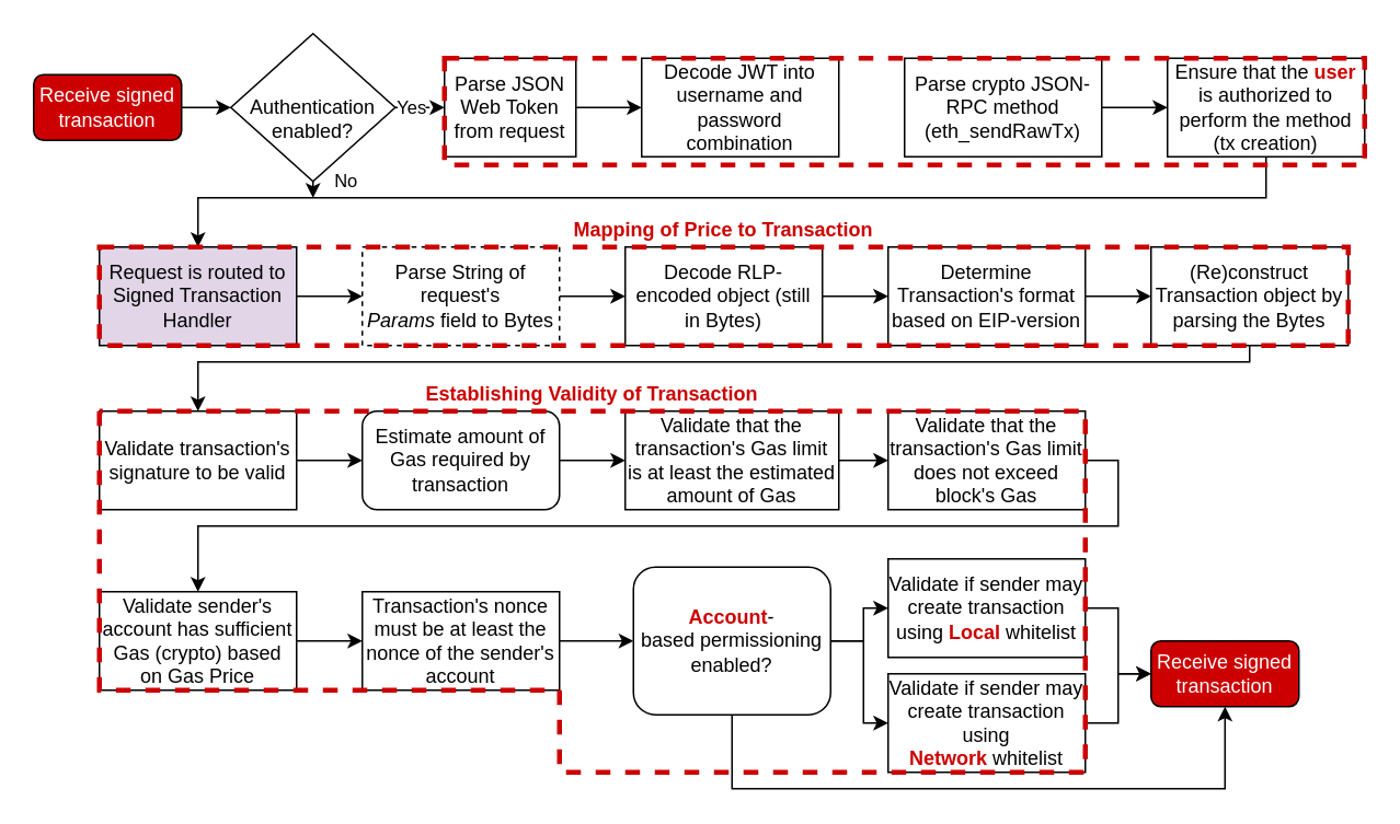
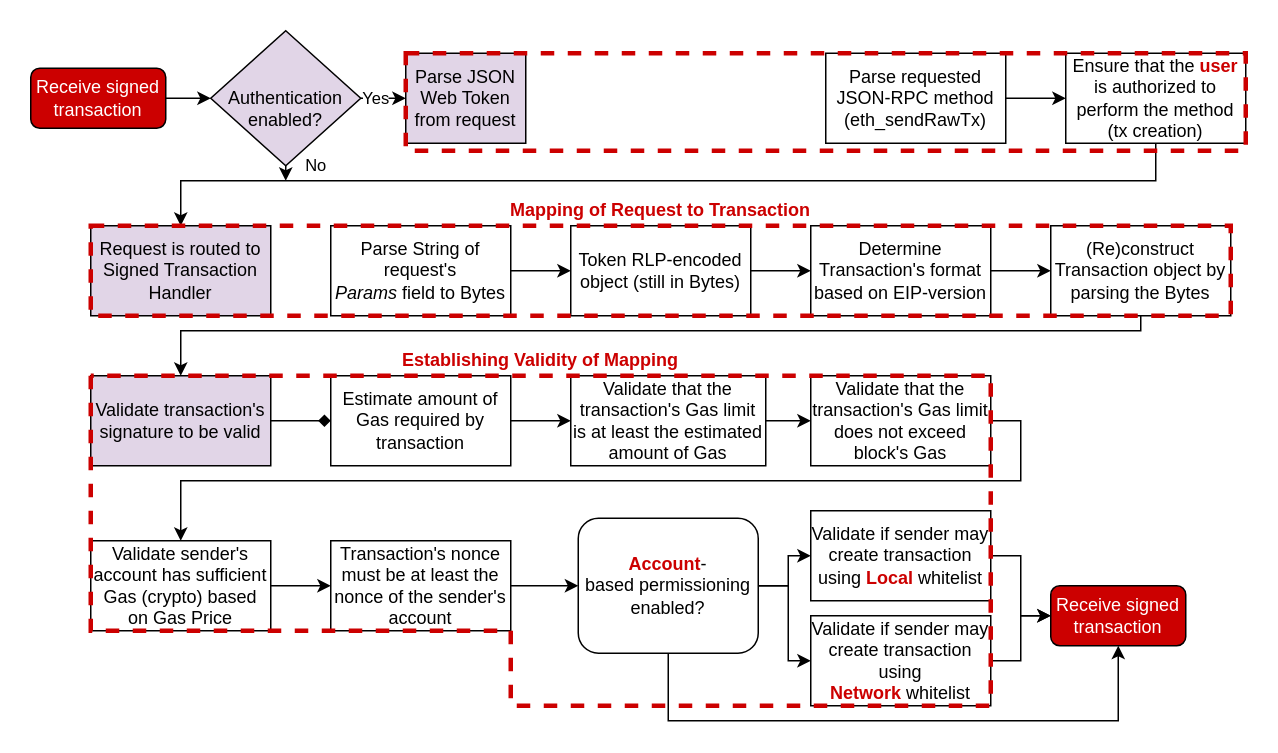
  <mxCell id="0" />
  <mxCell id="1" parent="0" />
  <mxCell id="2" style="edgeStyle=orthogonalEdgeStyle;rounded=0;orthogonalLoop=1;jettySize=auto;html=1;exitX=1;exitY=0.5;exitDx=0;exitDy=0;entryX=0;entryY=0.5;entryDx=0;entryDy=0;" edge="1" parent="1" source="3" target="8"><mxGeometry relative="1" as="geometry" /></mxCell>
  <mxCell id="3" value="Receive signed transaction" style="rounded=1;whiteSpace=wrap;html=1;fillColor=#CC0000;fontColor=#FFFFFF;" vertex="1" parent="1"><mxGeometry x="20" y="45" width="90" height="40" as="geometry" /></mxCell>
- <mxCell id="4" style="edgeStyle=orthogonalEdgeStyle;rounded=0;orthogonalLoop=1;jettySize=auto;html=1;exitX=1;exitY=0.5;exitDx=0;exitDy=0;entryX=0;entryY=0.5;entryDx=0;entryDy=0;" edge="1" parent="1" source="5" target="17"><mxGeometry relative="1" as="geometry" /></mxCell>
  <mxCell id="5" value="Request is routed to Signed Transaction Handler" style="rounded=0;whiteSpace=wrap;html=1;fillColor=#e1d5e7;" vertex="1" parent="1"><mxGeometry x="60" y="150" width="120" height="60" as="geometry" /></mxCell>
- <mxCell id="6" value="Yes" style="edgeStyle=orthogonalEdgeStyle;rounded=0;orthogonalLoop=1;jettySize=auto;html=1;exitX=1;exitY=0.5;exitDx=0;exitDy=0;entryX=0;entryY=0.5;entryDx=0;entryDy=0;dashed=1;" edge="1" parent="1" source="8" target="10"><mxGeometry x="-0.333" relative="1" as="geometry"><mxPoint as="offset" /></mxGeometry></mxCell>
+ <mxCell id="6" value="Yes" style="edgeStyle=orthogonalEdgeStyle;rounded=0;orthogonalLoop=1;jettySize=auto;html=1;exitX=1;exitY=0.5;exitDx=0;exitDy=0;entryX=0;entryY=0.5;entryDx=0;entryDy=0;" edge="1" parent="1" source="8" target="10"><mxGeometry x="-0.333" relative="1" as="geometry"><mxPoint as="offset" /></mxGeometry></mxCell>
  <mxCell id="7" value="No" style="edgeStyle=orthogonalEdgeStyle;rounded=0;orthogonalLoop=1;jettySize=auto;html=1;exitX=0.5;exitY=1;exitDx=0;exitDy=0;" edge="1" parent="1" source="8"><mxGeometry x="-1" y="20" relative="1" as="geometry"><mxPoint x="190" y="120" as="targetPoint" /><mxPoint as="offset" /></mxGeometry></mxCell>
- <mxCell id="8" value="&lt;br&gt;Authentication enabled?" style="rhombus;whiteSpace=wrap;html=1;" vertex="1" parent="1"><mxGeometry x="140" y="20" width="100" height="90" as="geometry" /></mxCell>
- <mxCell id="9" style="edgeStyle=orthogonalEdgeStyle;rounded=0;orthogonalLoop=1;jettySize=auto;html=1;exitX=1;exitY=0.5;exitDx=0;exitDy=0;entryX=0;entryY=0.5;entryDx=0;entryDy=0;" edge="1" parent="1" source="10" target="11"><mxGeometry relative="1" as="geometry" /></mxCell>
- <mxCell id="10" value="Parse JSON Web Token from request" style="rounded=0;whiteSpace=wrap;html=1;" vertex="1" parent="1"><mxGeometry x="270" y="35" width="80" height="60" as="geometry" /></mxCell>
- <mxCell id="11" value="Decode JWT into username and password combination" style="rounded=0;whiteSpace=wrap;html=1;" vertex="1" parent="1"><mxGeometry x="390" y="35" width="120" height="60" as="geometry" /></mxCell>
+ <mxCell id="8" value="&lt;br&gt;Authentication enabled?" style="rhombus;whiteSpace=wrap;html=1;fillColor=#e1d5e7;" vertex="1" parent="1"><mxGeometry x="140" y="20" width="100" height="90" as="geometry" /></mxCell>
+ <mxCell id="10" value="Parse JSON Web Token from request" style="rounded=0;whiteSpace=wrap;html=1;fillColor=#e1d5e7;" vertex="1" parent="1"><mxGeometry x="270" y="35" width="80" height="60" as="geometry" /></mxCell>
  <mxCell id="12" style="edgeStyle=orthogonalEdgeStyle;rounded=0;orthogonalLoop=1;jettySize=auto;html=1;exitX=1;exitY=0.5;exitDx=0;exitDy=0;entryX=0;entryY=0.5;entryDx=0;entryDy=0;" edge="1" parent="1" source="13" target="15"><mxGeometry relative="1" as="geometry" /></mxCell>
- <mxCell id="13" value="Parse crypto JSON-RPC method (eth_sendRawTx)" style="rounded=0;whiteSpace=wrap;html=1;" vertex="1" parent="1"><mxGeometry x="550" y="35" width="120" height="60" as="geometry" /></mxCell>
+ <mxCell id="13" value="Parse requested JSON-RPC method (eth_sendRawTx)" style="rounded=0;whiteSpace=wrap;html=1;" vertex="1" parent="1"><mxGeometry x="550" y="35" width="120" height="60" as="geometry" /></mxCell>
  <mxCell id="14" style="edgeStyle=orthogonalEdgeStyle;rounded=0;orthogonalLoop=1;jettySize=auto;html=1;exitX=0.5;exitY=1;exitDx=0;exitDy=0;entryX=0.5;entryY=0;entryDx=0;entryDy=0;" edge="1" parent="1" source="15" target="5"><mxGeometry relative="1" as="geometry"><Array as="points"><mxPoint x="770" y="120" /><mxPoint x="120" y="120" /></Array></mxGeometry></mxCell>
  <mxCell id="15" value="Ensure that the &lt;b&gt;&lt;font color=&quot;#cc0000&quot;&gt;user &lt;/font&gt;&lt;/b&gt;is authorized to perform the method (tx creation)" style="rounded=0;whiteSpace=wrap;html=1;" vertex="1" parent="1"><mxGeometry x="710" y="35" width="120" height="60" as="geometry" /></mxCell>
  <mxCell id="16" style="edgeStyle=orthogonalEdgeStyle;rounded=0;orthogonalLoop=1;jettySize=auto;html=1;exitX=1;exitY=0.5;exitDx=0;exitDy=0;entryX=0;entryY=0.5;entryDx=0;entryDy=0;" edge="1" parent="1" source="17" target="19"><mxGeometry relative="1" as="geometry" /></mxCell>
- <mxCell id="17" value="Parse String of request's &lt;i&gt;Params&lt;/i&gt;&amp;nbsp;field to Bytes" style="rounded=0;whiteSpace=wrap;html=1;dashed=1;" vertex="1" parent="1"><mxGeometry x="220" y="150" width="120" height="60" as="geometry" /></mxCell>
+ <mxCell id="17" value="Parse String of request's &lt;i&gt;Params&lt;/i&gt;&amp;nbsp;field to Bytes" style="rounded=0;whiteSpace=wrap;html=1;" vertex="1" parent="1"><mxGeometry x="220" y="150" width="120" height="60" as="geometry" /></mxCell>
  <mxCell id="18" style="edgeStyle=orthogonalEdgeStyle;rounded=0;orthogonalLoop=1;jettySize=auto;html=1;exitX=1;exitY=0.5;exitDx=0;exitDy=0;entryX=0;entryY=0.5;entryDx=0;entryDy=0;" edge="1" parent="1" source="19" target="21"><mxGeometry relative="1" as="geometry" /></mxCell>
- <mxCell id="19" value="Decode RLP-encoded object (still in Bytes)" style="rounded=0;whiteSpace=wrap;html=1;" vertex="1" parent="1"><mxGeometry x="380" y="150" width="120" height="60" as="geometry" /></mxCell>
+ <mxCell id="19" value="Token RLP-encoded object (still in Bytes)" style="rounded=0;whiteSpace=wrap;html=1;" vertex="1" parent="1"><mxGeometry x="380" y="150" width="120" height="60" as="geometry" /></mxCell>
  <mxCell id="20" style="edgeStyle=orthogonalEdgeStyle;rounded=0;orthogonalLoop=1;jettySize=auto;html=1;exitX=1;exitY=0.5;exitDx=0;exitDy=0;" edge="1" parent="1" source="21" target="23"><mxGeometry relative="1" as="geometry" /></mxCell>
  <mxCell id="21" value="Determine Transaction's format based on EIP-version" style="rounded=0;whiteSpace=wrap;html=1;" vertex="1" parent="1"><mxGeometry x="540" y="150" width="120" height="60" as="geometry" /></mxCell>
  <mxCell id="22" style="edgeStyle=orthogonalEdgeStyle;rounded=0;orthogonalLoop=1;jettySize=auto;html=1;exitX=0.5;exitY=1;exitDx=0;exitDy=0;entryX=0.5;entryY=0;entryDx=0;entryDy=0;" edge="1" parent="1" source="23" target="25"><mxGeometry relative="1" as="geometry"><Array as="points"><mxPoint x="760" y="220" /><mxPoint x="120" y="220" /></Array></mxGeometry></mxCell>
  <mxCell id="23" value="(Re)construct Transaction object by parsing the Bytes" style="rounded=0;whiteSpace=wrap;html=1;" vertex="1" parent="1"><mxGeometry x="700" y="150" width="120" height="60" as="geometry" /></mxCell>
- <mxCell id="24" style="edgeStyle=orthogonalEdgeStyle;rounded=0;orthogonalLoop=1;jettySize=auto;html=1;exitX=1;exitY=0.5;exitDx=0;exitDy=0;entryX=0;entryY=0.5;entryDx=0;entryDy=0;" edge="1" parent="1" source="25" target="27"><mxGeometry relative="1" as="geometry" /></mxCell>
- <mxCell id="25" value="Validate transaction's signature to be valid" style="rounded=0;whiteSpace=wrap;html=1;" vertex="1" parent="1"><mxGeometry x="60" y="250" width="120" height="60" as="geometry" /></mxCell>
+ <mxCell id="24" style="edgeStyle=orthogonalEdgeStyle;rounded=0;orthogonalLoop=1;jettySize=auto;html=1;exitX=1;exitY=0.5;exitDx=0;exitDy=0;entryX=0;entryY=0.5;entryDx=0;entryDy=0;endArrow=diamond;" edge="1" parent="1" source="25" target="27"><mxGeometry relative="1" as="geometry" /></mxCell>
+ <mxCell id="25" value="Validate transaction's signature to be valid" style="rounded=0;whiteSpace=wrap;html=1;fillColor=#e1d5e7;" vertex="1" parent="1"><mxGeometry x="60" y="250" width="120" height="60" as="geometry" /></mxCell>
  <mxCell id="26" style="edgeStyle=orthogonalEdgeStyle;rounded=0;orthogonalLoop=1;jettySize=auto;html=1;exitX=1;exitY=0.5;exitDx=0;exitDy=0;entryX=0;entryY=0.5;entryDx=0;entryDy=0;" edge="1" parent="1" source="27" target="29"><mxGeometry relative="1" as="geometry" /></mxCell>
- <mxCell id="27" value="Estimate amount of Gas required by transaction" style="whiteSpace=wrap;html=1;rounded=1;" vertex="1" parent="1"><mxGeometry x="220" y="250" width="120" height="60" as="geometry" /></mxCell>
+ <mxCell id="27" value="Estimate amount of Gas required by transaction" style="rounded=0;whiteSpace=wrap;html=1;" vertex="1" parent="1"><mxGeometry x="220" y="250" width="120" height="60" as="geometry" /></mxCell>
  <mxCell id="28" style="edgeStyle=orthogonalEdgeStyle;rounded=0;orthogonalLoop=1;jettySize=auto;html=1;exitX=1;exitY=0.5;exitDx=0;exitDy=0;entryX=0;entryY=0.5;entryDx=0;entryDy=0;" edge="1" parent="1" source="29" target="31"><mxGeometry relative="1" as="geometry" /></mxCell>
  <mxCell id="29" value="Validate that the transaction's Gas limit is at least the estimated amount of Gas" style="rounded=0;whiteSpace=wrap;html=1;" vertex="1" parent="1"><mxGeometry x="380" y="250" width="130" height="60" as="geometry" /></mxCell>
  <mxCell id="30" style="edgeStyle=orthogonalEdgeStyle;rounded=0;orthogonalLoop=1;jettySize=auto;html=1;exitX=1;exitY=0.5;exitDx=0;exitDy=0;" edge="1" parent="1" source="31" target="33"><mxGeometry relative="1" as="geometry"><mxPoint x="120" y="350" as="targetPoint" /><Array as="points"><mxPoint x="680" y="280" /><mxPoint x="680" y="320" /><mxPoint x="120" y="320" /></Array></mxGeometry></mxCell>
  <mxCell id="31" value="Validate that the transaction's Gas limit does not exceed block's Gas" style="rounded=0;whiteSpace=wrap;html=1;" vertex="1" parent="1"><mxGeometry x="540" y="250" width="120" height="60" as="geometry" /></mxCell>
  <mxCell id="32" style="edgeStyle=orthogonalEdgeStyle;rounded=0;orthogonalLoop=1;jettySize=auto;html=1;exitX=1;exitY=0.5;exitDx=0;exitDy=0;" edge="1" parent="1" source="33" target="35"><mxGeometry relative="1" as="geometry" /></mxCell>
  <mxCell id="33" value="Validate sender's account has sufficient Gas (crypto) based on Gas Price" style="rounded=0;whiteSpace=wrap;html=1;" vertex="1" parent="1"><mxGeometry x="60" y="360" width="120" height="60" as="geometry" /></mxCell>
  <mxCell id="34" style="edgeStyle=orthogonalEdgeStyle;rounded=0;orthogonalLoop=1;jettySize=auto;html=1;exitX=1;exitY=0.5;exitDx=0;exitDy=0;entryX=0;entryY=0.5;entryDx=0;entryDy=0;" edge="1" parent="1" source="35" target="39"><mxGeometry relative="1" as="geometry" /></mxCell>
  <mxCell id="35" value="Transaction's nonce must be at least the nonce of the sender's account" style="rounded=0;whiteSpace=wrap;html=1;" vertex="1" parent="1"><mxGeometry x="220" y="360" width="120" height="60" as="geometry" /></mxCell>
  <mxCell id="36" style="edgeStyle=orthogonalEdgeStyle;rounded=0;orthogonalLoop=1;jettySize=auto;html=1;exitX=0.5;exitY=1;exitDx=0;exitDy=0;entryX=0.5;entryY=1;entryDx=0;entryDy=0;" edge="1" parent="1" source="39" target="44"><mxGeometry relative="1" as="geometry"><Array as="points"><mxPoint x="445" y="480" /><mxPoint x="745" y="480" /></Array></mxGeometry></mxCell>
  <mxCell id="37" style="edgeStyle=orthogonalEdgeStyle;rounded=0;orthogonalLoop=1;jettySize=auto;html=1;exitX=1;exitY=0.5;exitDx=0;exitDy=0;entryX=0;entryY=0.5;entryDx=0;entryDy=0;" edge="1" parent="1" source="39" target="41"><mxGeometry relative="1" as="geometry" /></mxCell>
  <mxCell id="38" style="edgeStyle=orthogonalEdgeStyle;rounded=0;orthogonalLoop=1;jettySize=auto;html=1;exitX=1;exitY=0.5;exitDx=0;exitDy=0;entryX=0;entryY=0.5;entryDx=0;entryDy=0;" edge="1" parent="1" source="39" target="43"><mxGeometry relative="1" as="geometry" /></mxCell>
  <mxCell id="39" value="&lt;b&gt;&lt;font color=&quot;#cc0000&quot;&gt;Account&lt;/font&gt;&lt;/b&gt;-&lt;br&gt;based permissioning enabled?" style="whiteSpace=wrap;html=1;rounded=1;" vertex="1" parent="1"><mxGeometry x="385" y="345" width="120" height="90" as="geometry" /></mxCell>
  <mxCell id="40" style="edgeStyle=orthogonalEdgeStyle;rounded=0;orthogonalLoop=1;jettySize=auto;html=1;exitX=1;exitY=0.5;exitDx=0;exitDy=0;entryX=0;entryY=0.5;entryDx=0;entryDy=0;" edge="1" parent="1" source="41" target="44"><mxGeometry relative="1" as="geometry" /></mxCell>
  <mxCell id="41" value="Validate if sender may create transaction using &lt;font color=&quot;#cc0000&quot;&gt;&lt;b&gt;Local&lt;/b&gt;&amp;nbsp;&lt;/font&gt;whitelist" style="rounded=0;whiteSpace=wrap;html=1;" vertex="1" parent="1"><mxGeometry x="540" y="340" width="120" height="60" as="geometry" /></mxCell>
  <mxCell id="42" style="edgeStyle=orthogonalEdgeStyle;rounded=0;orthogonalLoop=1;jettySize=auto;html=1;exitX=1;exitY=0.5;exitDx=0;exitDy=0;entryX=0;entryY=0.5;entryDx=0;entryDy=0;" edge="1" parent="1" source="43" target="44"><mxGeometry relative="1" as="geometry" /></mxCell>
  <mxCell id="43" value="Validate if sender may create transaction using &lt;b&gt;&lt;font color=&quot;#cc0000&quot;&gt;Network&amp;nbsp;&lt;/font&gt;&lt;/b&gt;whitelist" style="rounded=0;whiteSpace=wrap;html=1;" vertex="1" parent="1"><mxGeometry x="540" y="410" width="120" height="60" as="geometry" /></mxCell>
  <mxCell id="44" value="Receive signed transaction" style="rounded=1;whiteSpace=wrap;html=1;fontColor=#FFFFFF;fillColor=#CC0000;" vertex="1" parent="1"><mxGeometry x="700" y="390" width="90" height="40" as="geometry" /></mxCell>
  <mxCell id="45" value="" style="rounded=0;whiteSpace=wrap;html=1;fontColor=#FFFFFF;dashed=1;fillColor=none;strokeColor=#CC0000;strokeWidth=3;" vertex="1" parent="1"><mxGeometry x="270" y="35" width="560" height="65" as="geometry" /></mxCell>
  <mxCell id="46" value="" style="rounded=0;whiteSpace=wrap;html=1;fontColor=#FFFFFF;dashed=1;fillColor=none;strokeColor=#CC0000;strokeWidth=3;" vertex="1" parent="1"><mxGeometry x="60" y="150" width="760" height="60" as="geometry" /></mxCell>
- <mxCell id="47" value="&lt;b&gt;&lt;font color=&quot;#cc0000&quot;&gt;Mapping of Price to Transaction&lt;/font&gt;&lt;/b&gt;" style="text;html=1;strokeColor=none;fillColor=none;align=center;verticalAlign=middle;whiteSpace=wrap;rounded=0;dashed=1;fontColor=#FFFFFF;" vertex="1" parent="1"><mxGeometry x="60" y="130" width="760" height="20" as="geometry" /></mxCell>
+ <mxCell id="47" value="&lt;b&gt;&lt;font color=&quot;#cc0000&quot;&gt;Mapping of Request to Transaction&lt;/font&gt;&lt;/b&gt;" style="text;html=1;strokeColor=none;fillColor=none;align=center;verticalAlign=middle;whiteSpace=wrap;rounded=0;dashed=1;fontColor=#FFFFFF;" vertex="1" parent="1"><mxGeometry x="60" y="130" width="760" height="20" as="geometry" /></mxCell>
  <mxCell id="48" value="" style="endArrow=none;dashed=1;html=1;fontColor=#FFFFFF;strokeWidth=3;strokeColor=#CC0000;rounded=0;entryX=0;entryY=0;entryDx=0;entryDy=0;" edge="1" parent="1" target="25"><mxGeometry width="50" height="50" relative="1" as="geometry"><mxPoint x="60" y="250" as="sourcePoint" /><mxPoint x="150" y="560" as="targetPoint" /><Array as="points"><mxPoint x="60" y="420" /><mxPoint x="340" y="420" /><mxPoint x="340" y="470" /><mxPoint x="660" y="470" /><mxPoint x="660" y="250" /></Array></mxGeometry></mxCell>
- <mxCell id="49" value="&lt;b&gt;&lt;font color=&quot;#cc0000&quot;&gt;Establishing Validity of Transaction&lt;/font&gt;&lt;/b&gt;" style="text;html=1;strokeColor=none;fillColor=none;align=center;verticalAlign=middle;whiteSpace=wrap;rounded=0;dashed=1;fontColor=#FFFFFF;" vertex="1" parent="1"><mxGeometry x="60" y="230" width="600" height="20" as="geometry" /></mxCell>
+ <mxCell id="49" value="&lt;b&gt;&lt;font color=&quot;#cc0000&quot;&gt;Establishing Validity of Mapping&lt;/font&gt;&lt;/b&gt;" style="text;html=1;strokeColor=none;fillColor=none;align=center;verticalAlign=middle;whiteSpace=wrap;rounded=0;dashed=1;fontColor=#FFFFFF;" vertex="1" parent="1"><mxGeometry x="60" y="230" width="600" height="20" as="geometry" /></mxCell>
